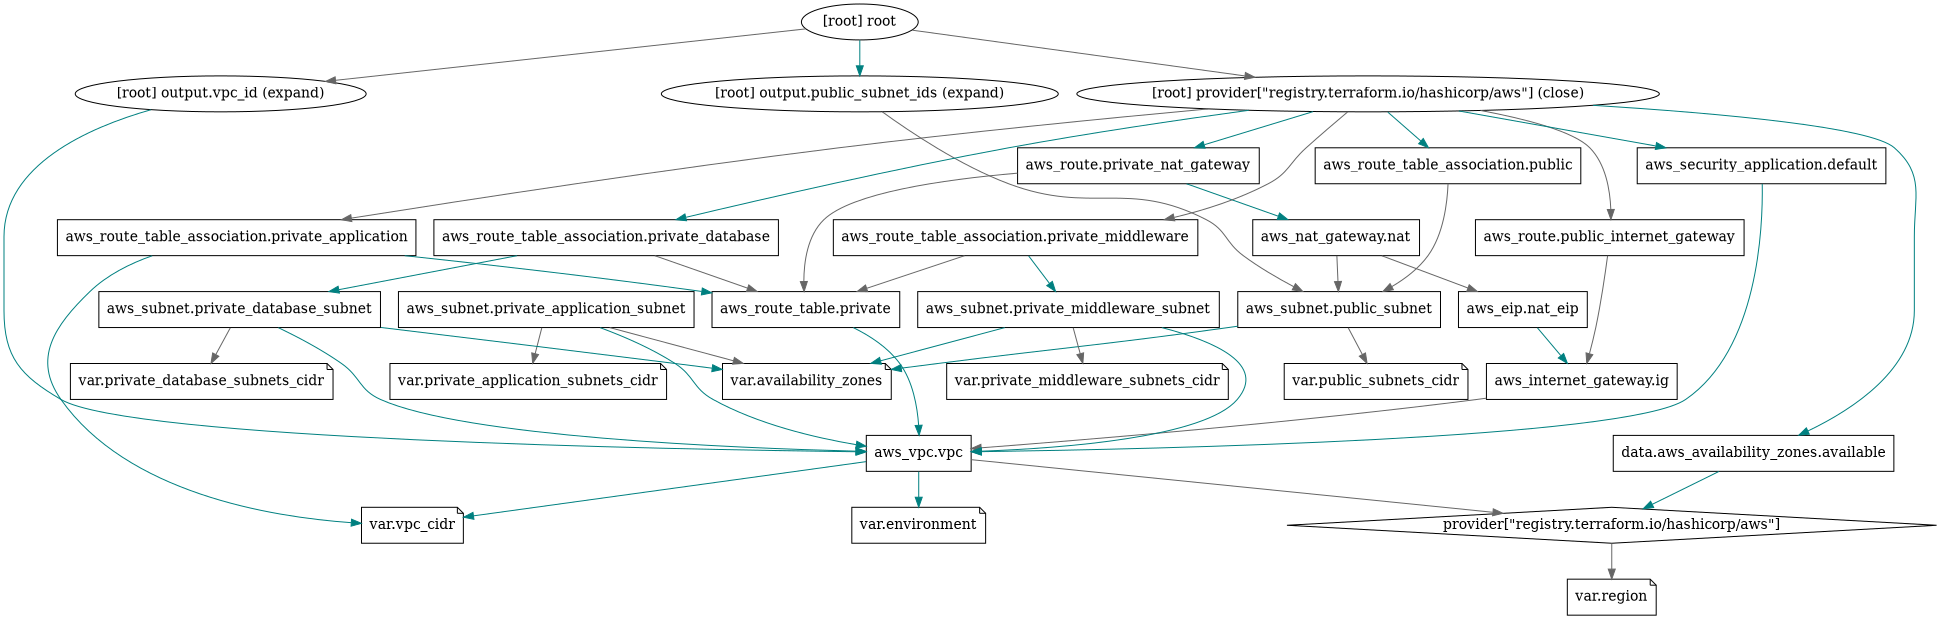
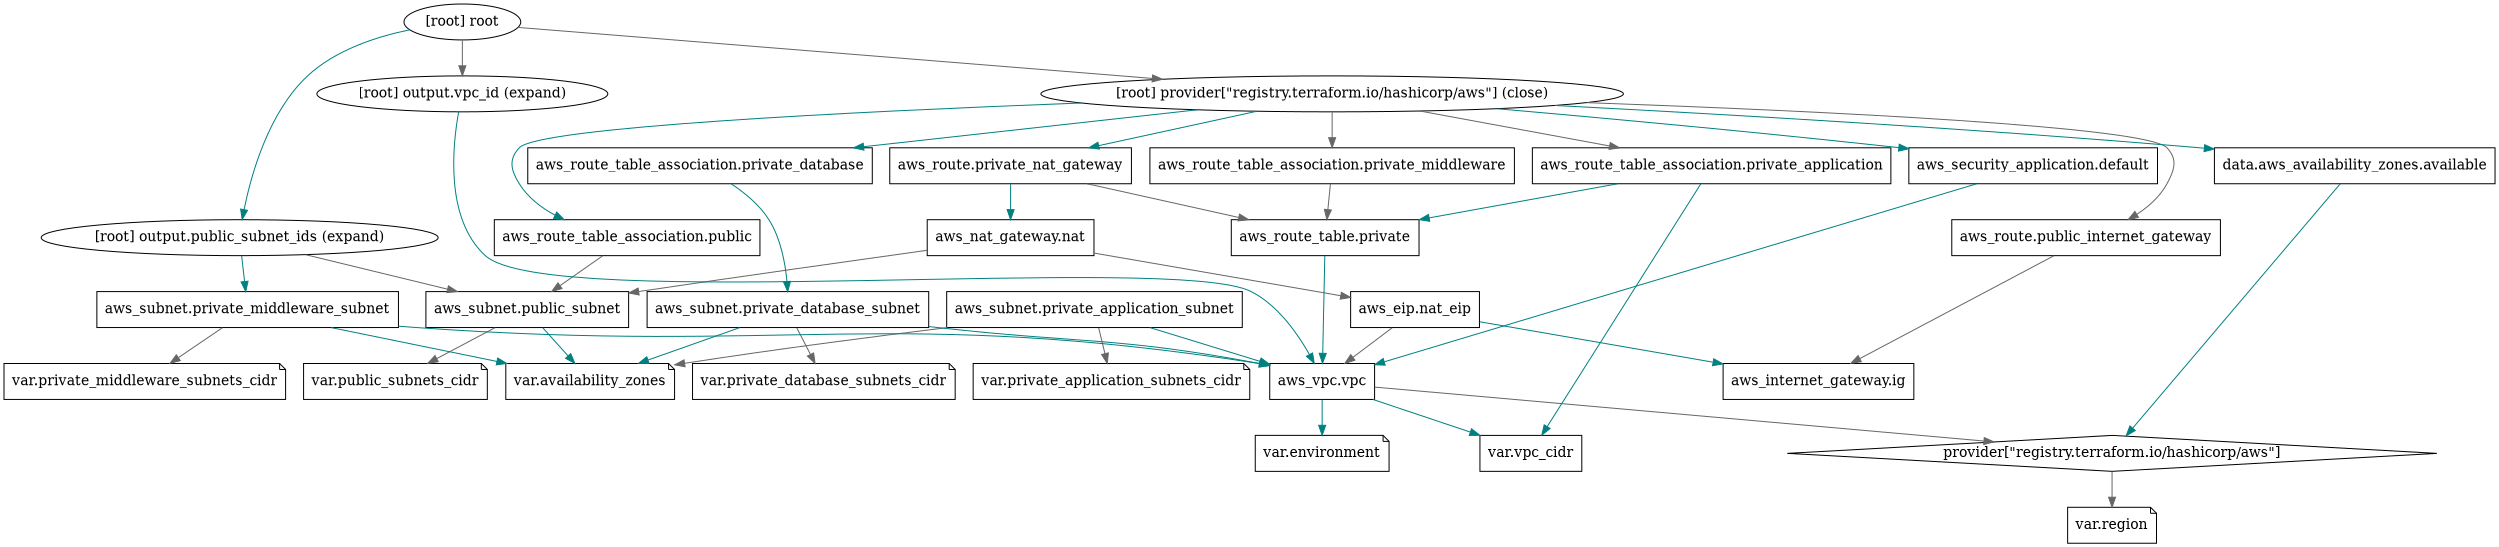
  digraph {
    compound=true
    newrank=true
    node [shape=box]
    edge [color=teal]
    n1 [label="aws_eip.nat_eip"]
    n2 [label="aws_internet_gateway.ig"]
    n3 [label="aws_vpc.vpc"]
    n4 [label="aws_nat_gateway.nat"]
    n5 [label="aws_subnet.public_subnet"]
    n6 [label="aws_route.private_nat_gateway"]
    n7 [label="aws_route_table.private"]
    n8 [label="aws_route.public_internet_gateway"]
    n9 [label="aws_route_table_association.private_application"]
    n10 [label="aws_subnet.private_application_subnet"]
    n11 [label="aws_route_table_association.private_database"]
    n12 [label="aws_subnet.private_database_subnet"]
    n13 [label="aws_route_table_association.private_middleware"]
    n14 [label="aws_subnet.private_middleware_subnet"]
    n15 [label="aws_route_table_association.public"]
    n16 [label="aws_security_application.default"]
    n17 [label="var.availability_zones" shape=note]
    n18 [label="var.private_application_subnets_cidr" shape=note]
    n19 [label="var.private_database_subnets_cidr" shape=note]
    n20 [label="var.private_middleware_subnets_cidr" shape=note]
    n21 [label="var.public_subnets_cidr" shape=note]
    n22 [label="provider[\"registry.terraform.io/hashicorp/aws\"]" shape=diamond]
    n23 [label="var.environment" shape=note]
-   n24 [label="var.vpc_cidr" shape=note]
+   n24 [label="var.vpc_cidr"]
    n25 [label="data.aws_availability_zones.available"]
    n26 [label="var.region" shape=note]
    "[root] output.public_subnet_ids (expand)" [shape=""]
    "[root] output.vpc_id (expand)" [shape=""]
    "[root] provider[\"registry.terraform.io/hashicorp/aws\"] (close)" [shape=""]
    "[root] root" [shape=""]
    subgraph sub_1 {
      n1
      n2
      n3
      n4
      n5
      n6
      n7
      n8
      n9
      n10
      n11
      n12
      n13
      n14
      n15
      n16
      n17
      n18
      n19
      n20
      n21
      n22
      n23
      n24
      n25
      n26
      "[root] output.public_subnet_ids (expand)"
      "[root] output.vpc_id (expand)"
      "[root] provider[\"registry.terraform.io/hashicorp/aws\"] (close)"
      "[root] root"
    }
    n1 -> n2
-   n2 -> n3 [color=gray40]
+   n1 -> n3 [color=gray40]
    n3 -> n22 [color=gray40]
    n3 -> n23
    n3 -> n24
    n4 -> n1 [color=gray40]
    n4 -> n5 [color=gray40]
    n5 -> n17
    n5 -> n21 [color=gray40]
    n6 -> n4
    n6 -> n7 [color=gray40]
    n7 -> n3
    n8 -> n2 [color=gray40]
    n9 -> n7
    n9 -> n24
    n10 -> n3
    n10 -> n17 [color=gray40]
    n10 -> n18 [color=gray40]
-   n11 -> n7 [color=gray40]
    n11 -> n12
    n12 -> n3
    n12 -> n17
    n12 -> n19 [color=gray40]
    n13 -> n7 [color=gray40]
-   n13 -> n14
+   "[root] output.public_subnet_ids (expand)" -> n14
    n14 -> n3
    n14 -> n17
    n14 -> n20 [color=gray40]
    n15 -> n5 [color=gray40]
    n16 -> n3
    n22 -> n26 [color=gray40]
    n25 -> n22
    "[root] output.public_subnet_ids (expand)" -> n5 [color=gray40]
    "[root] output.vpc_id (expand)" -> n3
    "[root] provider[\"registry.terraform.io/hashicorp/aws\"] (close)" -> n6
    "[root] provider[\"registry.terraform.io/hashicorp/aws\"] (close)" -> n8 [color=gray40]
    "[root] provider[\"registry.terraform.io/hashicorp/aws\"] (close)" -> n9 [color=gray40]
    "[root] provider[\"registry.terraform.io/hashicorp/aws\"] (close)" -> n11
    "[root] provider[\"registry.terraform.io/hashicorp/aws\"] (close)" -> n13 [color=gray40]
    "[root] provider[\"registry.terraform.io/hashicorp/aws\"] (close)" -> n15
    "[root] provider[\"registry.terraform.io/hashicorp/aws\"] (close)" -> n16
    "[root] provider[\"registry.terraform.io/hashicorp/aws\"] (close)" -> n25
    "[root] root" -> "[root] output.public_subnet_ids (expand)"
    "[root] root" -> "[root] output.vpc_id (expand)" [color=gray40]
    "[root] root" -> "[root] provider[\"registry.terraform.io/hashicorp/aws\"] (close)" [color=gray40]
  }
